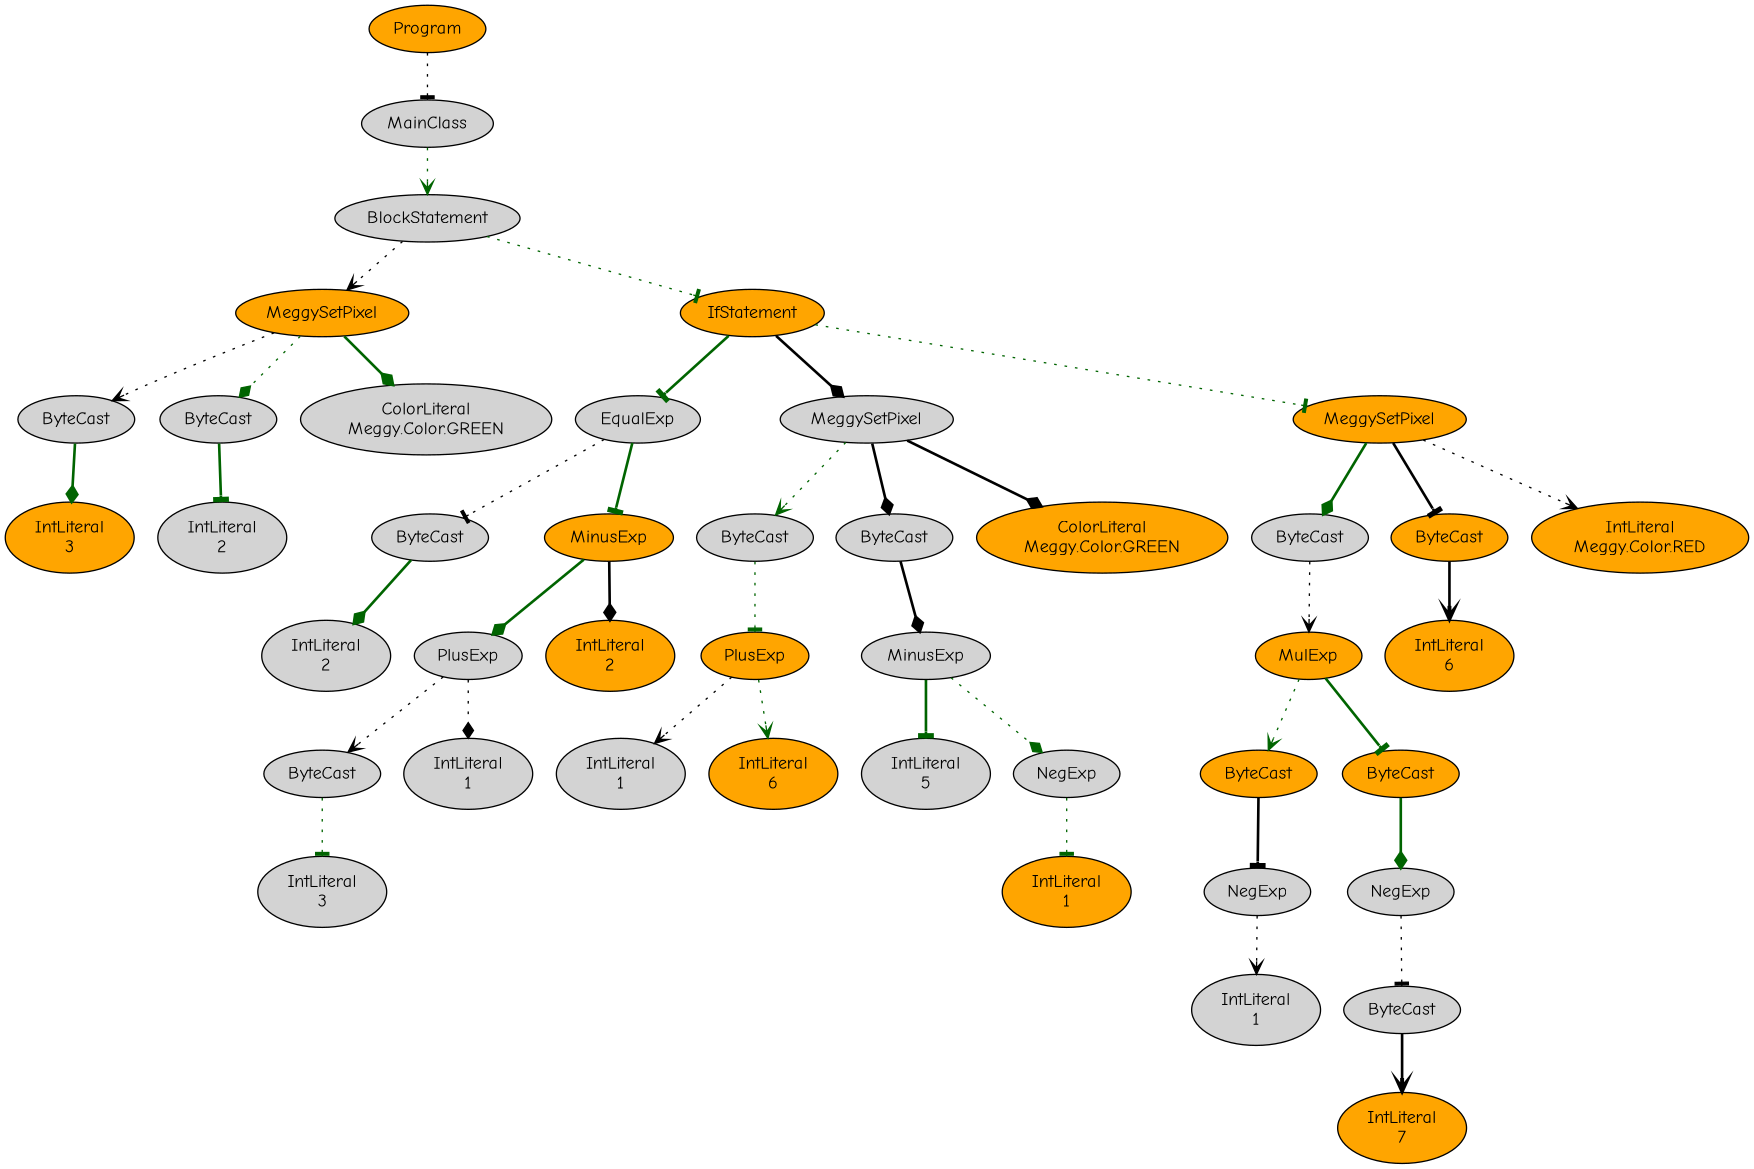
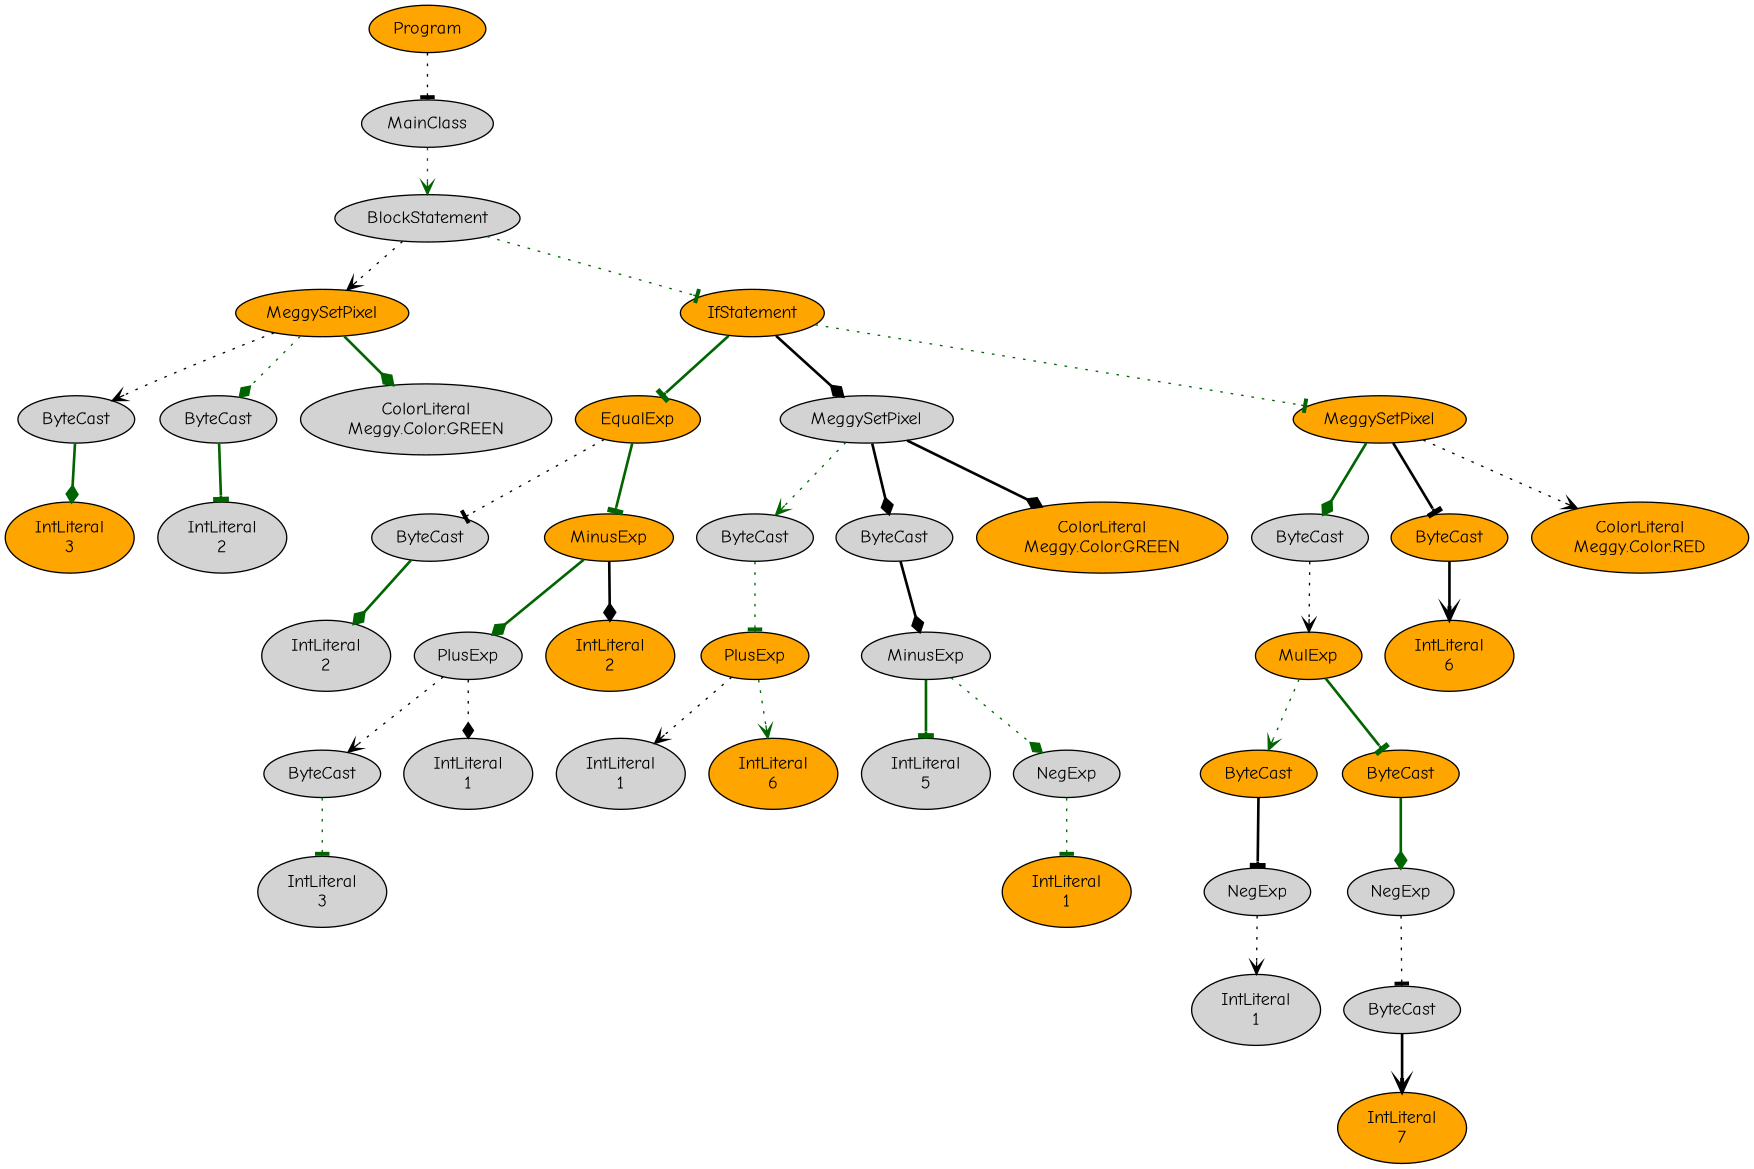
  digraph {
    fontname="Comic Neue"
    node [fillcolor=lightgrey fontname="Comic Neue" style=filled]
    edge [arrowhead=tee color=darkgreen fontname="Comic Neue" style=dotted]
    n1 [fillcolor=orange label=Program]
    n2 [label=MainClass]
    n3 [label=BlockStatement]
    n4 [fillcolor=orange label=MeggySetPixel]
    n5 [fillcolor=orange label=IfStatement]
    n6 [label=ByteCast]
    n7 [label=ByteCast]
    n8 [label="ColorLiteral\nMeggy.Color.GREEN"]
-   n9 [label=EqualExp]
+   n9 [fillcolor=orange label=EqualExp]
    n10 [label=MeggySetPixel]
    n11 [fillcolor=orange label=MeggySetPixel]
    n12 [fillcolor=orange label="IntLiteral\n3"]
    n13 [label="IntLiteral\n2"]
    n14 [label=ByteCast]
    n15 [fillcolor=orange label=MinusExp]
    n16 [label=ByteCast]
    n17 [label=ByteCast]
    n18 [fillcolor=orange label="ColorLiteral\nMeggy.Color.GREEN"]
    n19 [label=ByteCast]
    n20 [fillcolor=orange label=ByteCast]
-   n21 [fillcolor=orange label="IntLiteral\nMeggy.Color.RED"]
+   n21 [fillcolor=orange label="ColorLiteral\nMeggy.Color.RED"]
    n22 [label="IntLiteral\n2"]
    n23 [label=PlusExp]
    n24 [fillcolor=orange label="IntLiteral\n2"]
    n25 [label=ByteCast]
    n26 [label="IntLiteral\n1"]
    n27 [label="IntLiteral\n3"]
    n28 [fillcolor=orange label=PlusExp]
    n29 [label=MinusExp]
    n30 [label="IntLiteral\n1"]
    n31 [fillcolor=orange label="IntLiteral\n6"]
    n32 [label="IntLiteral\n5"]
    n33 [label=NegExp]
    n34 [fillcolor=orange label="IntLiteral\n1"]
    n35 [fillcolor=orange label=MulExp]
    n36 [fillcolor=orange label="IntLiteral\n6"]
    n37 [fillcolor=orange label=ByteCast]
    n38 [fillcolor=orange label=ByteCast]
    n39 [label=NegExp]
    n40 [label=NegExp]
    n41 [label="IntLiteral\n1"]
    n42 [label=ByteCast]
    n43 [fillcolor=orange label="IntLiteral\n7"]
    n1 -> n2 [color=black]
    n2 -> n3 [arrowhead=vee]
    n3 -> n4 [arrowhead=vee color=black]
    n3 -> n5
    n4 -> n6 [arrowhead=vee color=black]
    n4 -> n7 [arrowhead=diamond]
    n4 -> n8 [arrowhead=diamond style=bold]
    n5 -> n9 [style=bold]
    n5 -> n10 [arrowhead=diamond color=black style=bold]
    n5 -> n11
    n6 -> n12 [arrowhead=diamond style=bold]
    n7 -> n13 [style=bold]
    n9 -> n14 [color=black]
    n9 -> n15 [style=bold]
    n10 -> n16 [arrowhead=vee]
    n10 -> n17 [arrowhead=diamond color=black style=bold]
    n10 -> n18 [arrowhead=diamond color=black style=bold]
    n11 -> n19 [arrowhead=diamond style=bold]
    n11 -> n20 [color=black style=bold]
    n11 -> n21 [arrowhead=vee color=black]
    n14 -> n22 [arrowhead=diamond style=bold]
    n15 -> n23 [arrowhead=diamond style=bold]
    n15 -> n24 [arrowhead=diamond color=black style=bold]
    n16 -> n28
    n17 -> n29 [arrowhead=diamond color=black style=bold]
    n19 -> n35 [arrowhead=vee color=black]
    n20 -> n36 [arrowhead=vee color=black style=bold]
    n23 -> n25 [arrowhead=vee color=black]
    n23 -> n26 [arrowhead=diamond color=black]
    n25 -> n27
    n28 -> n30 [arrowhead=vee color=black]
    n28 -> n31 [arrowhead=vee]
    n29 -> n32 [style=bold]
    n29 -> n33 [arrowhead=diamond]
    n33 -> n34
    n35 -> n37 [arrowhead=vee]
    n35 -> n38 [style=bold]
    n37 -> n39 [color=black style=bold]
    n38 -> n40 [arrowhead=diamond style=bold]
    n39 -> n41 [arrowhead=vee color=black]
    n40 -> n42 [color=black]
    n42 -> n43 [arrowhead=vee color=black style=bold]
  }
